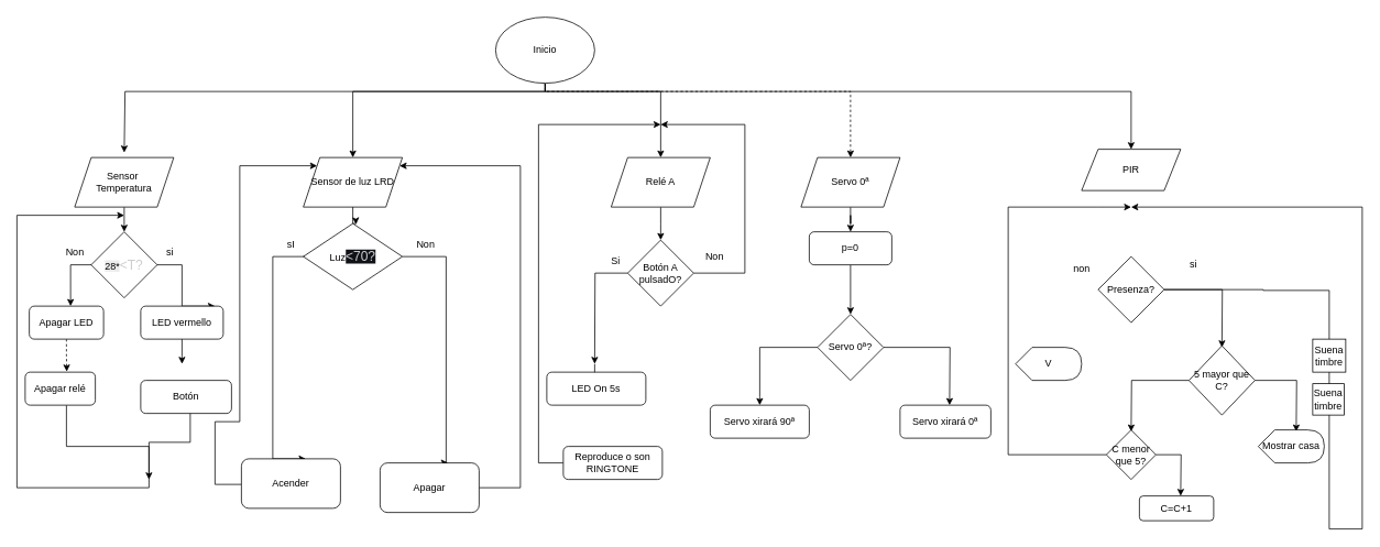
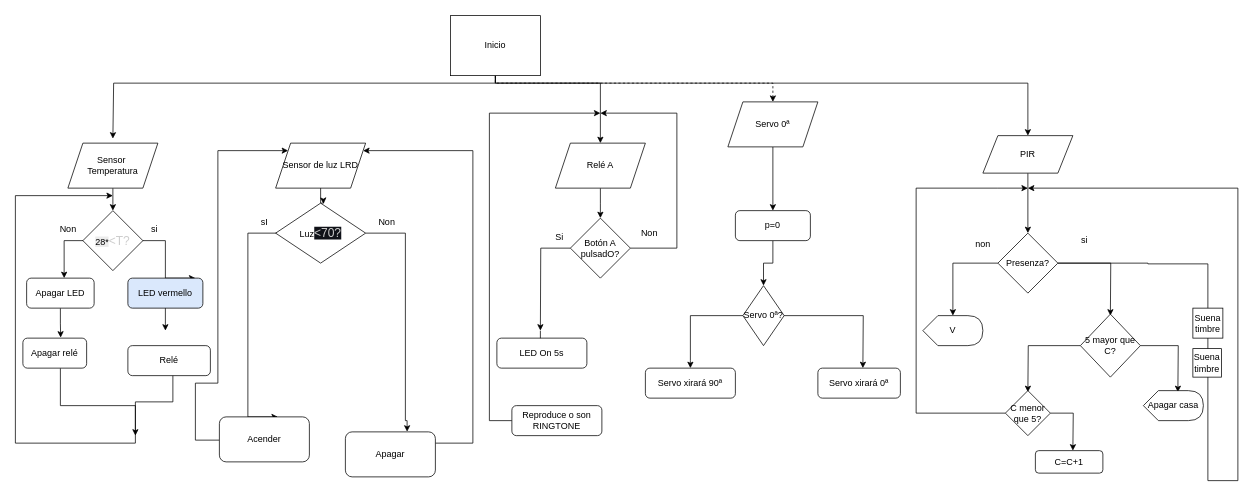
  <mxCell id="0" />
  <mxCell id="1" parent="0" />
  <mxCell id="2" style="edgeStyle=orthogonalEdgeStyle;rounded=0;orthogonalLoop=1;jettySize=auto;html=1;" edge="1" parent="1" source="7"><mxGeometry relative="1" as="geometry"><mxPoint x="150" y="184" as="targetPoint" /><Array as="points"><mxPoint x="660" y="110" /><mxPoint x="151" y="110" /><mxPoint x="151" y="184" /></Array></mxGeometry></mxCell>
- <mxCell id="3" style="edgeStyle=orthogonalEdgeStyle;rounded=0;orthogonalLoop=1;jettySize=auto;html=1;entryX=0.5;entryY=0;entryDx=0;entryDy=0;" edge="1" parent="1" source="7" target="30"><mxGeometry relative="1" as="geometry"><Array as="points"><mxPoint x="660" y="110" /><mxPoint x="427" y="110" /></Array></mxGeometry></mxCell>
  <mxCell id="4" style="edgeStyle=orthogonalEdgeStyle;rounded=0;orthogonalLoop=1;jettySize=auto;html=1;" edge="1" parent="1" source="7"><mxGeometry relative="1" as="geometry"><mxPoint x="800" y="190" as="targetPoint" /><Array as="points"><mxPoint x="660" y="110" /><mxPoint x="800" y="110" /></Array></mxGeometry></mxCell>
  <mxCell id="5" style="edgeStyle=orthogonalEdgeStyle;rounded=0;orthogonalLoop=1;jettySize=auto;html=1;entryX=0.5;entryY=0;entryDx=0;entryDy=0;dashed=1;" edge="1" parent="1" source="7" target="59"><mxGeometry relative="1" as="geometry"><mxPoint x="1030" y="140" as="targetPoint" /><Array as="points"><mxPoint x="660" y="110" /><mxPoint x="1030" y="110" /></Array></mxGeometry></mxCell>
  <mxCell id="6" style="edgeStyle=orthogonalEdgeStyle;rounded=0;orthogonalLoop=1;jettySize=auto;html=1;entryX=0.5;entryY=0;entryDx=0;entryDy=0;" edge="1" parent="1" source="7" target="46"><mxGeometry relative="1" as="geometry"><Array as="points"><mxPoint x="660" y="110" /><mxPoint x="1370" y="110" /></Array></mxGeometry></mxCell>
- <mxCell id="7" value="Inicio" style="ellipse;whiteSpace=wrap;html=1;" parent="1" vertex="1"><mxGeometry x="600" y="20" width="120" height="80" as="geometry" /></mxCell>
+ <mxCell id="7" value="Inicio" style="whiteSpace=wrap;html=1;rounded=0;" parent="1" vertex="1"><mxGeometry x="600" y="20" width="120" height="80" as="geometry" /></mxCell>
  <mxCell id="8" style="edgeStyle=orthogonalEdgeStyle;rounded=0;orthogonalLoop=1;jettySize=auto;html=1;" parent="1" source="9" edge="1"><mxGeometry relative="1" as="geometry"><mxPoint x="150" y="280" as="targetPoint" /></mxGeometry></mxCell>
  <mxCell id="9" value="Sensor&amp;nbsp;&lt;div&gt;Temperatura&lt;/div&gt;" style="shape=parallelogram;perimeter=parallelogramPerimeter;whiteSpace=wrap;html=1;fixedSize=1;" parent="1" vertex="1"><mxGeometry x="90" y="190" width="120" height="60" as="geometry" /></mxCell>
  <mxCell id="10" style="edgeStyle=orthogonalEdgeStyle;rounded=0;orthogonalLoop=1;jettySize=auto;html=1;entryX=0.556;entryY=0;entryDx=0;entryDy=0;entryPerimeter=0;" parent="1" target="14" edge="1"><mxGeometry relative="1" as="geometry"><mxPoint x="85" y="350" as="targetPoint" /><Array as="points"><mxPoint x="85" y="320" /></Array><mxPoint x="135" y="320" as="sourcePoint" /></mxGeometry></mxCell>
  <mxCell id="11" style="edgeStyle=orthogonalEdgeStyle;rounded=0;orthogonalLoop=1;jettySize=auto;html=1;" parent="1" edge="1"><mxGeometry relative="1" as="geometry"><mxPoint x="260" y="370" as="targetPoint" /><Array as="points"><mxPoint x="220" y="320" /><mxPoint x="220" y="370" /></Array><mxPoint x="140" y="320" as="sourcePoint" /></mxGeometry></mxCell>
  <mxCell id="12" value="&lt;div style=&quot;text-align: center;&quot;&gt;&lt;span style=&quot;text-align: start; background-color: rgb(236, 236, 236);&quot;&gt;28*&lt;/span&gt;&lt;span style=&quot;background-color: light-dark(rgb(255, 255, 255), rgb(18, 18, 18)); color: light-dark(rgb(205, 205, 205), rgb(61, 61, 61)); font-family: &amp;quot;Google Sans&amp;quot;, Arial, sans-serif; font-size: 16px; text-align: start;&quot;&gt;&amp;lt;T?&lt;/span&gt;&lt;/div&gt;" style="rhombus;whiteSpace=wrap;html=1;" parent="1" vertex="1"><mxGeometry x="110" y="280" width="80" height="80" as="geometry" /></mxCell>
- <mxCell id="13" style="edgeStyle=orthogonalEdgeStyle;rounded=0;orthogonalLoop=1;jettySize=auto;html=1;entryX=0.593;entryY=-0.018;entryDx=0;entryDy=0;entryPerimeter=0;dashed=1;" parent="1" source="14" target="16" edge="1"><mxGeometry relative="1" as="geometry"><mxPoint x="80" y="430" as="targetPoint" /></mxGeometry></mxCell>
+ <mxCell id="13" style="edgeStyle=orthogonalEdgeStyle;rounded=0;orthogonalLoop=1;jettySize=auto;html=1;entryX=0.593;entryY=-0.018;entryDx=0;entryDy=0;entryPerimeter=0;" parent="1" source="14" target="16" edge="1"><mxGeometry relative="1" as="geometry"><mxPoint x="80" y="430" as="targetPoint" /></mxGeometry></mxCell>
  <mxCell id="14" value="Apagar LED" style="rounded=1;whiteSpace=wrap;html=1;" parent="1" vertex="1"><mxGeometry x="35" y="370" width="90" height="40" as="geometry" /></mxCell>
  <mxCell id="15" style="edgeStyle=orthogonalEdgeStyle;rounded=0;orthogonalLoop=1;jettySize=auto;html=1;" parent="1" source="16" edge="1"><mxGeometry relative="1" as="geometry"><mxPoint x="180" y="580" as="targetPoint" /><Array as="points"><mxPoint x="80" y="540" /><mxPoint x="180" y="540" /></Array></mxGeometry></mxCell>
  <mxCell id="16" value="Apagar relé" style="rounded=1;whiteSpace=wrap;html=1;" parent="1" vertex="1"><mxGeometry x="30" y="450" width="85" height="40" as="geometry" /></mxCell>
- <mxCell id="17" value="LED vermello" style="rounded=1;whiteSpace=wrap;html=1;" parent="1" vertex="1"><mxGeometry x="170" y="370" width="100" height="40" as="geometry" /></mxCell>
+ <mxCell id="17" value="LED vermello" style="rounded=1;whiteSpace=wrap;html=1;fillColor=#dae8fc;" parent="1" vertex="1"><mxGeometry x="170" y="370" width="100" height="40" as="geometry" /></mxCell>
  <mxCell id="18" style="edgeStyle=orthogonalEdgeStyle;rounded=0;orthogonalLoop=1;jettySize=auto;html=1;" parent="1" edge="1"><mxGeometry relative="1" as="geometry"><mxPoint x="150" y="260" as="targetPoint" /><Array as="points"><mxPoint x="230" y="535" /><mxPoint x="180" y="535" /><mxPoint x="180" y="590" /><mxPoint x="20" y="590" /><mxPoint x="20" y="260" /></Array><mxPoint x="230" y="480" as="sourcePoint" /></mxGeometry></mxCell>
- <mxCell id="19" value="Botón" style="rounded=1;whiteSpace=wrap;html=1;" parent="1" vertex="1"><mxGeometry x="170" y="460" width="110" height="40" as="geometry" /></mxCell>
+ <mxCell id="19" value="Relé" style="rounded=1;whiteSpace=wrap;html=1;" parent="1" vertex="1"><mxGeometry x="170" y="460" width="110" height="40" as="geometry" /></mxCell>
  <mxCell id="20" style="edgeStyle=orthogonalEdgeStyle;rounded=0;orthogonalLoop=1;jettySize=auto;html=1;entryX=0.455;entryY=0;entryDx=0;entryDy=0;entryPerimeter=0;" parent="1" source="17" edge="1"><mxGeometry relative="1" as="geometry"><mxPoint x="220.05" y="440" as="targetPoint" /></mxGeometry></mxCell>
  <mxCell id="21" value="Non" style="text;html=1;align=center;verticalAlign=middle;resizable=0;points=[];autosize=1;strokeColor=none;fillColor=none;" parent="1" vertex="1"><mxGeometry x="65" y="290" width="50" height="30" as="geometry" /></mxCell>
  <mxCell id="22" value="si" style="text;html=1;align=center;verticalAlign=middle;resizable=0;points=[];autosize=1;strokeColor=none;fillColor=none;" parent="1" vertex="1"><mxGeometry x="190" y="290" width="30" height="30" as="geometry" /></mxCell>
  <mxCell id="23" style="edgeStyle=orthogonalEdgeStyle;rounded=0;orthogonalLoop=1;jettySize=auto;html=1;entryX=0.5;entryY=0;entryDx=0;entryDy=0;" parent="1" edge="1"><mxGeometry relative="1" as="geometry"><mxPoint x="370" y="555" as="targetPoint" /><mxPoint x="370" y="310" as="sourcePoint" /><Array as="points"><mxPoint x="330" y="310" /><mxPoint x="330" y="555" /></Array></mxGeometry></mxCell>
  <mxCell id="24" style="edgeStyle=orthogonalEdgeStyle;rounded=0;orthogonalLoop=1;jettySize=auto;html=1;entryX=0.686;entryY=-0.004;entryDx=0;entryDy=0;entryPerimeter=0;" parent="1" source="25" target="29" edge="1"><mxGeometry relative="1" as="geometry"><mxPoint x="600" y="560" as="targetPoint" /><Array as="points"><mxPoint x="540" y="310" /><mxPoint x="540" y="560" /></Array></mxGeometry></mxCell>
  <mxCell id="25" value="Luz&lt;span style=&quot;color: rgb(205, 205, 205); font-family: &amp;quot;Google Sans&amp;quot;, Arial, sans-serif; font-size: 16px; text-align: start; background-color: rgb(16, 18, 24);&quot;&gt;&amp;lt;70?&lt;/span&gt;" style="rhombus;whiteSpace=wrap;html=1;" parent="1" vertex="1"><mxGeometry x="367" y="270" width="120" height="80" as="geometry" /></mxCell>
  <mxCell id="26" style="edgeStyle=orthogonalEdgeStyle;rounded=0;orthogonalLoop=1;jettySize=auto;html=1;" parent="1" source="27" target="30" edge="1"><mxGeometry relative="1" as="geometry"><mxPoint x="50" y="210" as="targetPoint" /><Array as="points"><mxPoint x="260" y="586" /><mxPoint x="260" y="510" /><mxPoint x="290" y="510" /><mxPoint x="290" y="200" /></Array></mxGeometry></mxCell>
  <mxCell id="27" value="Acender" style="rounded=1;whiteSpace=wrap;html=1;" parent="1" vertex="1"><mxGeometry x="292" y="555" width="120" height="60" as="geometry" /></mxCell>
  <mxCell id="28" style="edgeStyle=orthogonalEdgeStyle;rounded=0;orthogonalLoop=1;jettySize=auto;html=1;" parent="1" source="29" target="30" edge="1"><mxGeometry relative="1" as="geometry"><mxPoint x="770" y="200" as="targetPoint" /><Array as="points"><mxPoint x="630" y="590" /><mxPoint x="630" y="200" /></Array></mxGeometry></mxCell>
- <mxCell id="29" value="Apagar" style="rounded=1;whiteSpace=wrap;html=1;" parent="1" vertex="1"><mxGeometry x="460" y="560" width="120" height="60" as="geometry" /></mxCell>
+ <mxCell id="29" value="Apagar" style="rounded=1;whiteSpace=wrap;html=1;" parent="1" vertex="1"><mxGeometry x="460" y="575" width="120" height="60" as="geometry" /></mxCell>
  <mxCell id="30" value="Sensor de luz LRD" style="shape=parallelogram;perimeter=parallelogramPerimeter;whiteSpace=wrap;html=1;fixedSize=1;" parent="1" vertex="1"><mxGeometry x="367" y="190" width="120" height="60" as="geometry" /></mxCell>
  <mxCell id="31" style="edgeStyle=orthogonalEdgeStyle;rounded=0;orthogonalLoop=1;jettySize=auto;html=1;entryX=0.532;entryY=0.013;entryDx=0;entryDy=0;entryPerimeter=0;" parent="1" source="30" target="25" edge="1"><mxGeometry relative="1" as="geometry" /></mxCell>
  <mxCell id="32" value="sI" style="text;html=1;align=center;verticalAlign=middle;resizable=0;points=[];autosize=1;strokeColor=none;fillColor=none;" parent="1" vertex="1"><mxGeometry x="337" y="280" width="30" height="30" as="geometry" /></mxCell>
  <mxCell id="33" value="Non" style="text;html=1;align=center;verticalAlign=middle;resizable=0;points=[];autosize=1;strokeColor=none;fillColor=none;" parent="1" vertex="1"><mxGeometry x="490" y="280" width="50" height="30" as="geometry" /></mxCell>
  <mxCell id="34" style="edgeStyle=orthogonalEdgeStyle;rounded=0;orthogonalLoop=1;jettySize=auto;html=1;" parent="1" source="35" edge="1"><mxGeometry relative="1" as="geometry"><mxPoint x="800" y="290" as="targetPoint" /></mxGeometry></mxCell>
  <mxCell id="35" value="Relé A" style="shape=parallelogram;perimeter=parallelogramPerimeter;whiteSpace=wrap;html=1;fixedSize=1;" parent="1" vertex="1"><mxGeometry x="740" y="190" width="120" height="60" as="geometry" /></mxCell>
  <mxCell id="36" style="edgeStyle=orthogonalEdgeStyle;rounded=0;orthogonalLoop=1;jettySize=auto;html=1;" parent="1" source="38" edge="1"><mxGeometry relative="1" as="geometry"><mxPoint x="800" y="150" as="targetPoint" /><Array as="points"><mxPoint x="902" y="330" /><mxPoint x="902" y="150" /></Array></mxGeometry></mxCell>
  <mxCell id="37" style="edgeStyle=orthogonalEdgeStyle;rounded=0;orthogonalLoop=1;jettySize=auto;html=1;" parent="1" source="38" edge="1"><mxGeometry relative="1" as="geometry"><mxPoint x="720" y="440" as="targetPoint" /></mxGeometry></mxCell>
  <mxCell id="38" value="Botón A pulsadO?" style="rhombus;whiteSpace=wrap;html=1;" parent="1" vertex="1"><mxGeometry x="760" y="290" width="80" height="80" as="geometry" /></mxCell>
  <mxCell id="39" style="edgeStyle=orthogonalEdgeStyle;rounded=0;orthogonalLoop=1;jettySize=auto;html=1;" parent="1" edge="1"><mxGeometry relative="1" as="geometry"><mxPoint x="720" y="490" as="targetPoint" /><mxPoint x="720" y="440" as="sourcePoint" /></mxGeometry></mxCell>
  <mxCell id="40" value="LED On 5s" style="rounded=1;whiteSpace=wrap;html=1;" parent="1" vertex="1"><mxGeometry x="662" y="450" width="120" height="40" as="geometry" /></mxCell>
  <mxCell id="41" style="edgeStyle=orthogonalEdgeStyle;rounded=0;orthogonalLoop=1;jettySize=auto;html=1;" parent="1" source="42" edge="1"><mxGeometry relative="1" as="geometry"><mxPoint x="800" y="150" as="targetPoint" /><Array as="points"><mxPoint x="652" y="560" /><mxPoint x="652" y="150" /></Array></mxGeometry></mxCell>
  <mxCell id="42" value="Reproduce o son RINGTONE" style="rounded=1;whiteSpace=wrap;html=1;" parent="1" vertex="1"><mxGeometry x="682" y="540" width="120" height="40" as="geometry" /></mxCell>
  <mxCell id="43" value="Si" style="text;html=1;align=center;verticalAlign=middle;resizable=0;points=[];autosize=1;strokeColor=none;fillColor=none;" parent="1" vertex="1"><mxGeometry x="730" y="300" width="30" height="30" as="geometry" /></mxCell>
  <mxCell id="44" value="Non" style="text;html=1;align=center;verticalAlign=middle;resizable=0;points=[];autosize=1;strokeColor=none;fillColor=none;" parent="1" vertex="1"><mxGeometry x="840" y="295" width="50" height="30" as="geometry" /></mxCell>
+ <mxCell id="45" style="edgeStyle=orthogonalEdgeStyle;rounded=0;orthogonalLoop=1;jettySize=auto;html=1;entryX=0.5;entryY=0;entryDx=0;entryDy=0;" edge="1" parent="1" source="46" target="50"><mxGeometry relative="1" as="geometry" /></mxCell>
  <mxCell id="46" value="PIR" style="shape=parallelogram;perimeter=parallelogramPerimeter;whiteSpace=wrap;html=1;fixedSize=1;" vertex="1" parent="1"><mxGeometry x="1310" y="180" width="120" height="50" as="geometry" /></mxCell>
  <mxCell id="47" style="edgeStyle=orthogonalEdgeStyle;rounded=0;orthogonalLoop=1;jettySize=auto;html=1;" edge="1" parent="1" source="50"><mxGeometry relative="1" as="geometry"><mxPoint x="1480" y="420" as="targetPoint" /></mxGeometry></mxCell>
+ <mxCell id="48" style="edgeStyle=orthogonalEdgeStyle;rounded=0;orthogonalLoop=1;jettySize=auto;html=1;entryX=0;entryY=0;entryDx=40;entryDy=0;entryPerimeter=0;" edge="1" parent="1" source="50" target="53"><mxGeometry relative="1" as="geometry"><mxPoint x="1250" y="420" as="targetPoint" /><Array as="points"><mxPoint x="1270" y="350" /></Array></mxGeometry></mxCell>
  <mxCell id="49" style="edgeStyle=orthogonalEdgeStyle;rounded=0;orthogonalLoop=1;jettySize=auto;html=1;" edge="1" parent="1" source="50"><mxGeometry relative="1" as="geometry"><mxPoint x="1370" y="250" as="targetPoint" /><Array as="points"><mxPoint x="1530" y="350" /><mxPoint x="1530" y="351" /><mxPoint x="1610" y="351" /><mxPoint x="1610" y="640" /><mxPoint x="1650" y="640" /></Array></mxGeometry></mxCell>
  <mxCell id="50" value="Presenza?" style="rhombus;whiteSpace=wrap;html=1;" vertex="1" parent="1"><mxGeometry x="1330" y="310" width="80" height="80" as="geometry" /></mxCell>
  <mxCell id="51" value="si" style="text;html=1;align=center;verticalAlign=middle;resizable=0;points=[];autosize=1;strokeColor=none;fillColor=none;" vertex="1" parent="1"><mxGeometry x="1430" y="305" width="30" height="30" as="geometry" /></mxCell>
  <mxCell id="52" value="non" style="text;html=1;align=center;verticalAlign=middle;resizable=0;points=[];autosize=1;strokeColor=none;fillColor=none;" vertex="1" parent="1"><mxGeometry x="1290" y="310" width="40" height="30" as="geometry" /></mxCell>
  <mxCell id="53" value="V" style="shape=display;whiteSpace=wrap;html=1;" vertex="1" parent="1"><mxGeometry x="1230" y="420" width="80" height="40" as="geometry" /></mxCell>
  <mxCell id="54" style="edgeStyle=orthogonalEdgeStyle;rounded=0;orthogonalLoop=1;jettySize=auto;html=1;" edge="1" parent="1" source="56"><mxGeometry relative="1" as="geometry"><mxPoint x="1570" y="522" as="targetPoint" /></mxGeometry></mxCell>
  <mxCell id="55" style="edgeStyle=orthogonalEdgeStyle;rounded=0;orthogonalLoop=1;jettySize=auto;html=1;" edge="1" parent="1" source="56"><mxGeometry relative="1" as="geometry"><mxPoint x="1370" y="522" as="targetPoint" /></mxGeometry></mxCell>
  <mxCell id="56" value="5 mayor que C?" style="rhombus;whiteSpace=wrap;html=1;" vertex="1" parent="1"><mxGeometry x="1440" y="418" width="80" height="84" as="geometry" /></mxCell>
  <mxCell id="57" style="edgeStyle=orthogonalEdgeStyle;rounded=0;orthogonalLoop=1;jettySize=auto;html=1;exitX=0.5;exitY=1;exitDx=0;exitDy=0;" edge="1" parent="1" source="30" target="30"><mxGeometry relative="1" as="geometry" /></mxCell>
  <mxCell id="58" style="edgeStyle=orthogonalEdgeStyle;rounded=0;orthogonalLoop=1;jettySize=auto;html=1;entryX=0.5;entryY=0;entryDx=0;entryDy=0;" edge="1" parent="1" source="59" target="61"><mxGeometry relative="1" as="geometry" /></mxCell>
- <mxCell id="59" value="Servo 0ª" style="shape=parallelogram;perimeter=parallelogramPerimeter;whiteSpace=wrap;html=1;fixedSize=1;" vertex="1" parent="1"><mxGeometry x="970" y="190" width="120" height="60" as="geometry" /></mxCell>
+ <mxCell id="59" value="Servo 0ª" style="shape=parallelogram;perimeter=parallelogramPerimeter;whiteSpace=wrap;html=1;fixedSize=1;" vertex="1" parent="1"><mxGeometry x="970" y="135" width="120" height="60" as="geometry" /></mxCell>
  <mxCell id="60" style="edgeStyle=orthogonalEdgeStyle;rounded=0;orthogonalLoop=1;jettySize=auto;html=1;entryX=0.5;entryY=0;entryDx=0;entryDy=0;" edge="1" parent="1" source="61" target="64"><mxGeometry relative="1" as="geometry" /></mxCell>
  <mxCell id="61" value="p=0" style="rounded=1;whiteSpace=wrap;html=1;" vertex="1" parent="1"><mxGeometry x="980" y="280" width="100" height="40" as="geometry" /></mxCell>
  <mxCell id="62" style="edgeStyle=orthogonalEdgeStyle;rounded=0;orthogonalLoop=1;jettySize=auto;html=1;" edge="1" parent="1" source="64"><mxGeometry relative="1" as="geometry"><mxPoint x="920" y="490" as="targetPoint" /><Array as="points"><mxPoint x="920" y="420" /><mxPoint x="920" y="480" /></Array></mxGeometry></mxCell>
  <mxCell id="63" style="edgeStyle=orthogonalEdgeStyle;rounded=0;orthogonalLoop=1;jettySize=auto;html=1;" edge="1" parent="1" source="64"><mxGeometry relative="1" as="geometry"><mxPoint x="1150" y="490" as="targetPoint" /></mxGeometry></mxCell>
- <mxCell id="64" value="Servo 0ª?" style="rhombus;whiteSpace=wrap;html=1;" vertex="1" parent="1"><mxGeometry x="990" y="380" width="80" height="80" as="geometry" /></mxCell>
+ <mxCell id="64" value="Servo 0ª?" style="rhombus;whiteSpace=wrap;html=1;" vertex="1" parent="1"><mxGeometry x="990" y="380" width="55" height="80" as="geometry" /></mxCell>
  <mxCell id="65" value="Servo xirará 0ª" style="rounded=1;whiteSpace=wrap;html=1;" vertex="1" parent="1"><mxGeometry x="1090" y="490" width="110" height="40" as="geometry" /></mxCell>
  <mxCell id="66" value="Servo xirará 90ª" style="rounded=1;whiteSpace=wrap;html=1;" vertex="1" parent="1"><mxGeometry x="860" y="490" width="120" height="40" as="geometry" /></mxCell>
- <mxCell id="67" value="Mostrar casa" style="shape=display;whiteSpace=wrap;html=1;" vertex="1" parent="1"><mxGeometry x="1524" y="520" width="80" height="40" as="geometry" /></mxCell>
+ <mxCell id="67" value="Apagar casa" style="shape=display;whiteSpace=wrap;html=1;" vertex="1" parent="1"><mxGeometry x="1524" y="520" width="80" height="40" as="geometry" /></mxCell>
  <mxCell id="68" style="edgeStyle=orthogonalEdgeStyle;rounded=0;orthogonalLoop=1;jettySize=auto;html=1;" edge="1" parent="1" source="70"><mxGeometry relative="1" as="geometry"><mxPoint x="1430" y="600" as="targetPoint" /></mxGeometry></mxCell>
  <mxCell id="69" style="edgeStyle=orthogonalEdgeStyle;rounded=0;orthogonalLoop=1;jettySize=auto;html=1;" edge="1" parent="1" source="70"><mxGeometry relative="1" as="geometry"><mxPoint x="1370" y="250" as="targetPoint" /><Array as="points"><mxPoint x="1221" y="550" /><mxPoint x="1221" y="250" /><mxPoint x="1330" y="250" /></Array></mxGeometry></mxCell>
  <mxCell id="70" value="C menor que 5?" style="rhombus;whiteSpace=wrap;html=1;" vertex="1" parent="1"><mxGeometry x="1340" y="520" width="60" height="60" as="geometry" /></mxCell>
  <mxCell id="71" value="C=C+1" style="rounded=1;whiteSpace=wrap;html=1;" vertex="1" parent="1"><mxGeometry x="1380" y="600" width="90" height="30" as="geometry" /></mxCell>
  <mxCell id="72" value="Suena timbre" style="whiteSpace=wrap;html=1;aspect=fixed;" vertex="1" parent="1"><mxGeometry x="1590" y="410" width="40" height="40" as="geometry" /></mxCell>
  <mxCell id="73" value="Suena timbre" style="whiteSpace=wrap;html=1;aspect=fixed;" vertex="1" parent="1"><mxGeometry x="1590" y="464" width="38" height="38" as="geometry" /></mxCell>
